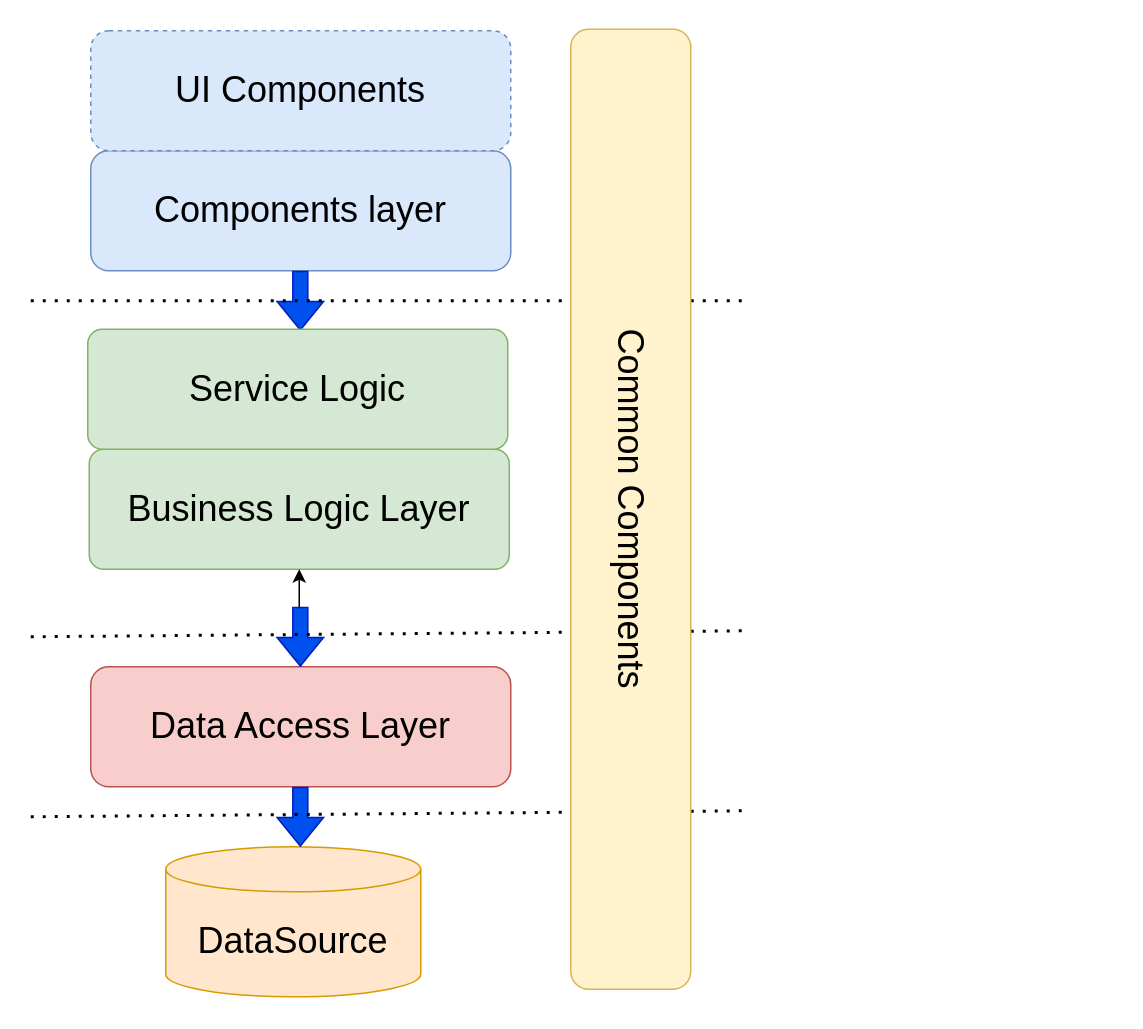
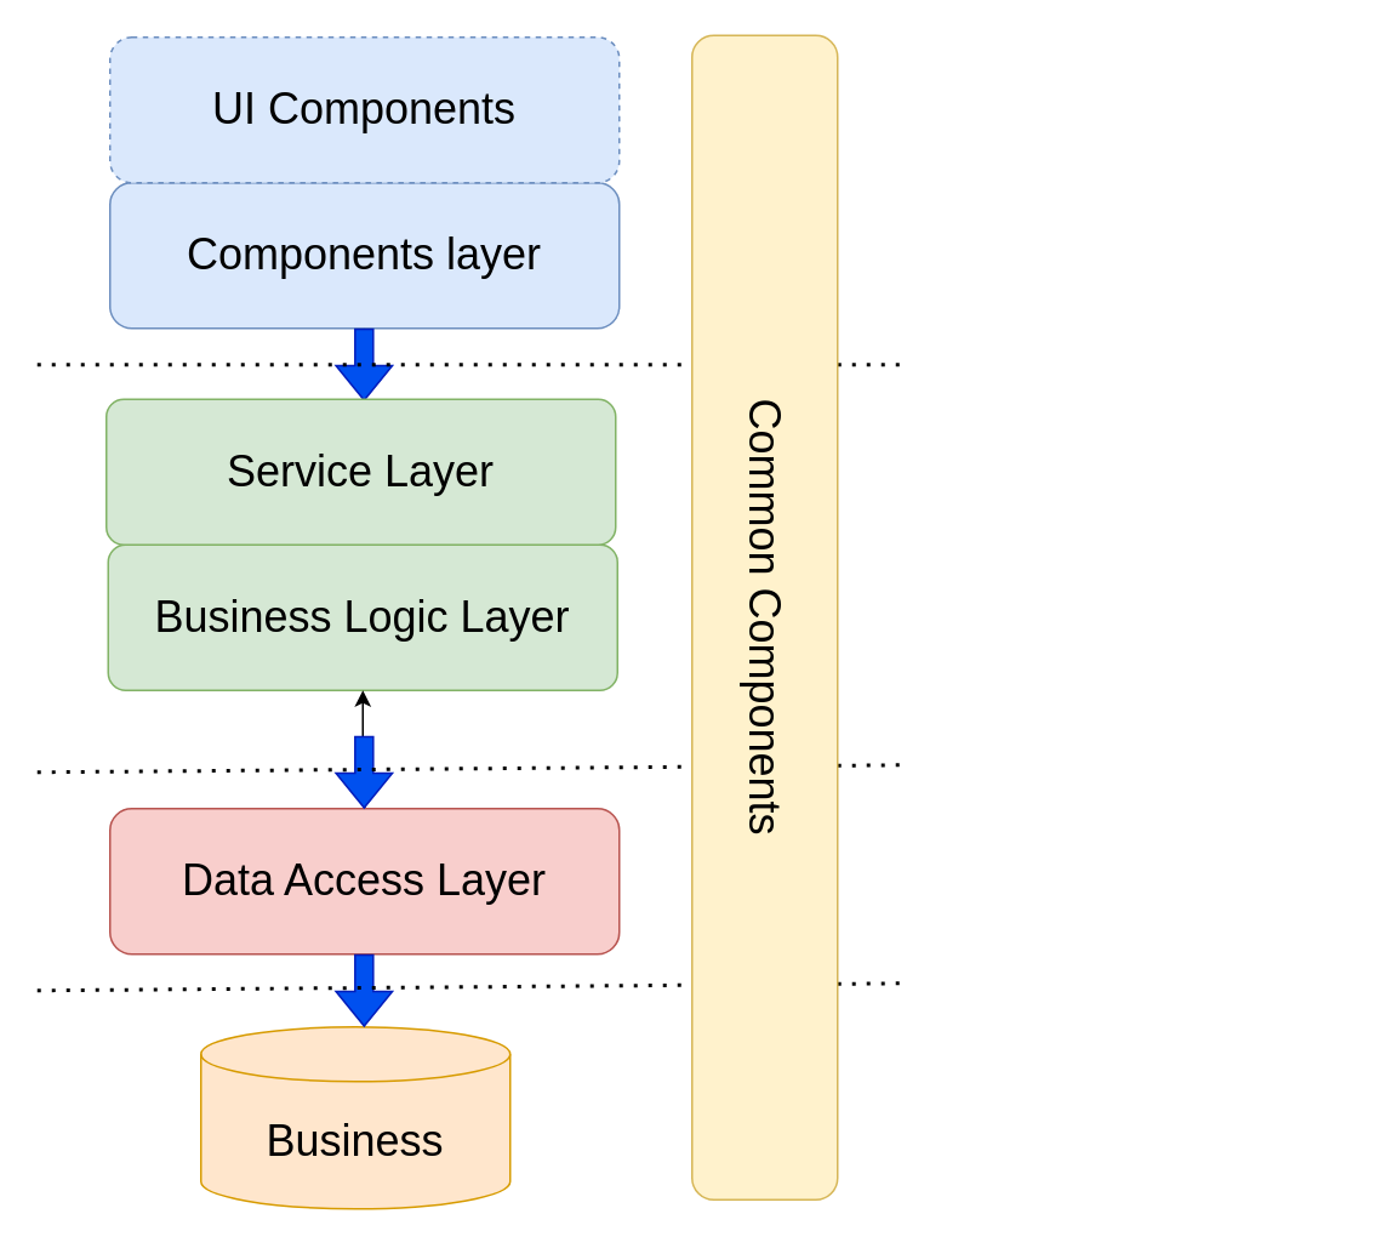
  <mxCell id="0" />
  <mxCell id="1" parent="0" />
  <mxCell id="2" value="&lt;font style=&quot;font-size: 24px;&quot;&gt;Components layer&lt;/font&gt;" style="rounded=1;whiteSpace=wrap;html=1;fillColor=#dae8fc;strokeColor=#6c8ebf;" parent="1" vertex="1"><mxGeometry x="60" y="100" width="280" height="80" as="geometry" /></mxCell>
  <mxCell id="3" value="" style="edgeStyle=orthogonalEdgeStyle;rounded=0;orthogonalLoop=1;jettySize=auto;html=1;" parent="1" source="4" target="2" edge="1"><mxGeometry relative="1" as="geometry" /></mxCell>
  <mxCell id="4" value="&lt;font style=&quot;font-size: 24px;&quot;&gt;Business Logic Layer&lt;/font&gt;" style="rounded=1;whiteSpace=wrap;html=1;fillColor=#d5e8d4;strokeColor=#82b366;arcSize=12;" parent="1" vertex="1"><mxGeometry x="59" y="299" width="280" height="80" as="geometry" /></mxCell>
  <mxCell id="5" value="" style="edgeStyle=orthogonalEdgeStyle;rounded=0;orthogonalLoop=1;jettySize=auto;html=1;" parent="1" source="6" target="4" edge="1"><mxGeometry relative="1" as="geometry" /></mxCell>
  <mxCell id="6" value="&lt;font style=&quot;font-size: 24px;&quot;&gt;Data Access Layer&lt;/font&gt;" style="rounded=1;whiteSpace=wrap;html=1;fillColor=#f8cecc;strokeColor=#b85450;" parent="1" vertex="1"><mxGeometry x="60" y="444" width="280" height="80" as="geometry" /></mxCell>
  <mxCell id="7" value="" style="shape=flexArrow;endArrow=classic;html=1;rounded=0;fillColor=#0050ef;strokeColor=#001DBC;" parent="1" edge="1"><mxGeometry width="50" height="50" relative="1" as="geometry"><mxPoint x="199.71" y="180" as="sourcePoint" /><mxPoint x="199.71" y="220" as="targetPoint" /></mxGeometry></mxCell>
  <mxCell id="8" value="" style="shape=flexArrow;endArrow=classic;html=1;rounded=0;fillColor=#0050ef;strokeColor=#001DBC;" parent="1" edge="1"><mxGeometry width="50" height="50" relative="1" as="geometry"><mxPoint x="199.71" y="404" as="sourcePoint" /><mxPoint x="199.71" y="444" as="targetPoint" /></mxGeometry></mxCell>
- <mxCell id="9" value="&lt;font style=&quot;font-size: 24px;&quot;&gt;DataSource&lt;/font&gt;" style="shape=cylinder3;whiteSpace=wrap;html=1;boundedLbl=1;backgroundOutline=1;size=15;fillColor=#ffe6cc;strokeColor=#d79b00;" parent="1" vertex="1"><mxGeometry x="110" y="564" width="170" height="100" as="geometry" /></mxCell>
+ <mxCell id="9" value="&lt;font style=&quot;font-size: 24px;&quot;&gt;Business&lt;/font&gt;" style="shape=cylinder3;whiteSpace=wrap;html=1;boundedLbl=1;backgroundOutline=1;size=15;fillColor=#ffe6cc;strokeColor=#d79b00;" parent="1" vertex="1"><mxGeometry x="110" y="564" width="170" height="100" as="geometry" /></mxCell>
  <mxCell id="10" value="" style="shape=flexArrow;endArrow=classic;html=1;rounded=0;fillColor=#0050ef;strokeColor=#001DBC;" parent="1" edge="1"><mxGeometry width="50" height="50" relative="1" as="geometry"><mxPoint x="199.71" y="524" as="sourcePoint" /><mxPoint x="199.71" y="564" as="targetPoint" /></mxGeometry></mxCell>
  <mxCell id="11" value="" style="endArrow=none;dashed=1;html=1;dashPattern=1 3;strokeWidth=2;rounded=0;" parent="1" edge="1"><mxGeometry width="50" height="50" relative="1" as="geometry"><mxPoint x="20" y="544" as="sourcePoint" /><mxPoint x="500" y="540" as="targetPoint" /></mxGeometry></mxCell>
  <mxCell id="12" value="" style="endArrow=none;dashed=1;html=1;dashPattern=1 3;strokeWidth=2;rounded=0;" parent="1" edge="1"><mxGeometry width="50" height="50" relative="1" as="geometry"><mxPoint x="20" y="424" as="sourcePoint" /><mxPoint x="500" y="420" as="targetPoint" /></mxGeometry></mxCell>
  <mxCell id="13" value="" style="endArrow=none;dashed=1;html=1;dashPattern=1 3;strokeWidth=2;rounded=0;" parent="1" edge="1"><mxGeometry width="50" height="50" relative="1" as="geometry"><mxPoint x="20" y="200" as="sourcePoint" /><mxPoint x="500" y="200" as="targetPoint" /></mxGeometry></mxCell>
  <mxCell id="14" value="&lt;span style=&quot;font-size: 24px;&quot;&gt;UI Components&lt;/span&gt;" style="rounded=1;whiteSpace=wrap;html=1;fillColor=#dae8fc;strokeColor=#6c8ebf;dashed=1;" vertex="1" parent="1"><mxGeometry x="60" y="20" width="280" height="80" as="geometry" /></mxCell>
- <mxCell id="15" value="&lt;font style=&quot;font-size: 24px;&quot;&gt;Service Logic&lt;/font&gt;" style="rounded=1;whiteSpace=wrap;html=1;fillColor=#d5e8d4;strokeColor=#82b366;arcSize=12;" vertex="1" parent="1"><mxGeometry x="58" y="219" width="280" height="80" as="geometry" /></mxCell>
+ <mxCell id="15" value="&lt;font style=&quot;font-size: 24px;&quot;&gt;Service Layer&lt;/font&gt;" style="rounded=1;whiteSpace=wrap;html=1;fillColor=#d5e8d4;strokeColor=#82b366;arcSize=12;" vertex="1" parent="1"><mxGeometry x="58" y="219" width="280" height="80" as="geometry" /></mxCell>
  <mxCell id="16" value="&lt;font style=&quot;font-size: 24px;&quot;&gt;Common Components&lt;/font&gt;" style="rounded=1;whiteSpace=wrap;html=1;rotation=90;fillColor=#fff2cc;strokeColor=#d6b656;" vertex="1" parent="1"><mxGeometry x="100" y="299" width="640" height="80" as="geometry" /></mxCell>
